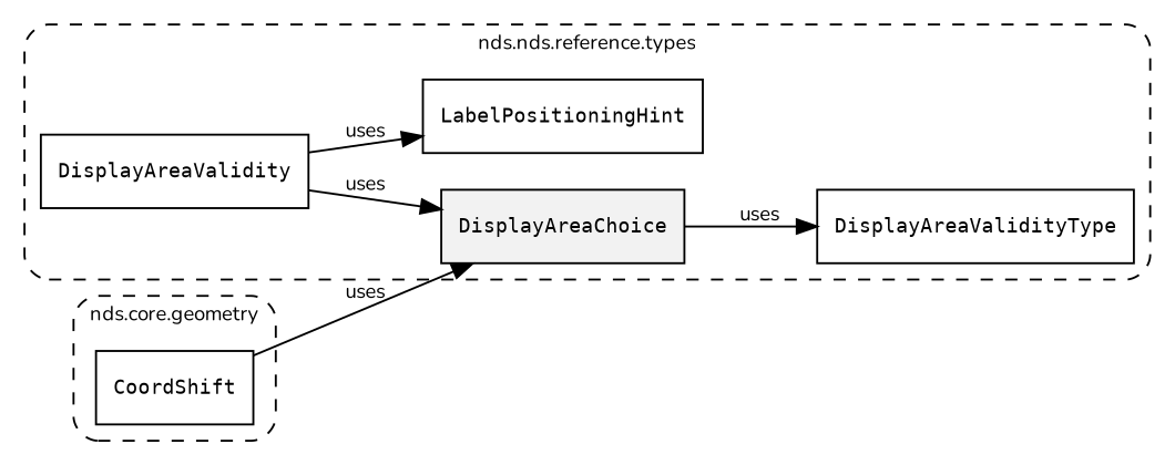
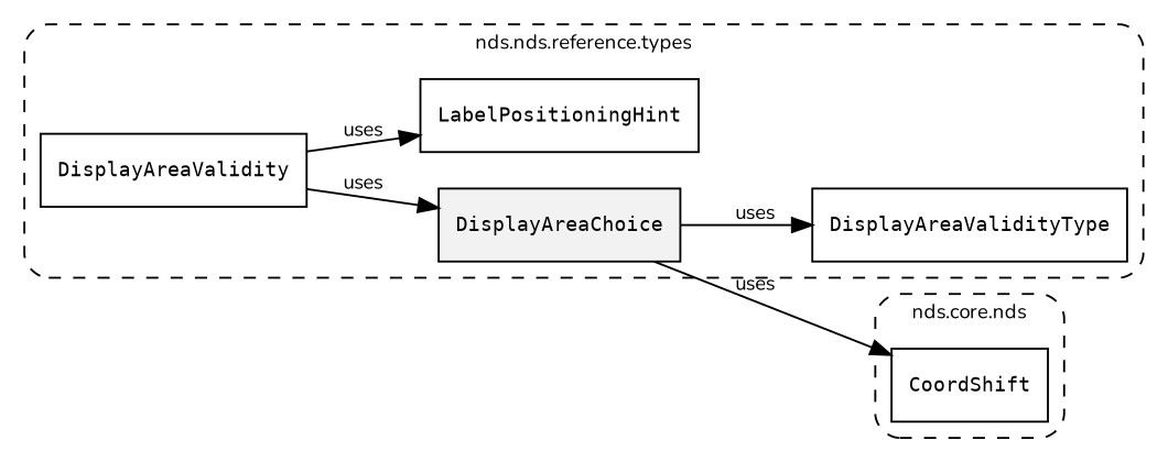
  digraph {
    fontname=Nunito
    fontsize=10
    rankdir=LR
    node [fontname=Nunito fontsize=10 shape=box]
    edge [fontname=Nunito fontsize=10]
    n1 [fillcolor="#0000000D" label=<<font face="monospace"><table align="center" border="0" cellspacing="0" cellpadding="0"><tr><td href="../../../content/packages/nds.display.reference.types.html#Choice-DisplayAreaChoice" title="Choice defined in nds.display.reference.types">DisplayAreaChoice</td></tr></table></font>> style=filled]
    n2 [label=<<font face="monospace"><table align="center" border="0" cellspacing="0" cellpadding="0"><tr><td href="../../../content/packages/nds.display.reference.types.html#Enum-DisplayAreaValidityType" title="Enum defined in nds.display.reference.types">DisplayAreaValidityType</td></tr></table></font>>]
    n3 [label=<<font face="monospace"><table align="center" border="0" cellspacing="0" cellpadding="0"><tr><td href="../../../content/packages/nds.display.reference.types.html#Structure-LabelPositioningHint" title="Structure defined in nds.display.reference.types">LabelPositioningHint</td></tr></table></font>>]
    n4 [label=<<font face="monospace"><table align="center" border="0" cellspacing="0" cellpadding="0"><tr><td href="../../../content/packages/nds.display.reference.types.html#Structure-DisplayAreaValidity" title="Structure defined in nds.display.reference.types">DisplayAreaValidity</td></tr></table></font>>]
    n5 [label=<<font face="monospace"><table align="center" border="0" cellspacing="0" cellpadding="0"><tr><td href="../../../content/packages/nds.core.geometry.html#Subtype-CoordShift" title="Subtype defined in nds.core.geometry">CoordShift</td></tr></table></font>>]
    subgraph cluster_1 {
      label="nds.nds.reference.types"
      style="dashed, rounded"
      n1
      n2
      n3
      n4
    }
    subgraph cluster_2 {
-     label="nds.core.geometry"
+     label="nds.core.nds"
      style="dashed, rounded"
      n5
    }
    n1 -> n2 [label=uses]
-   n5 -> n1 [label=uses]
+   n1 -> n5 [label=uses]
    n4 -> n1 [label=uses]
    n4 -> n3 [label=uses]
  }
